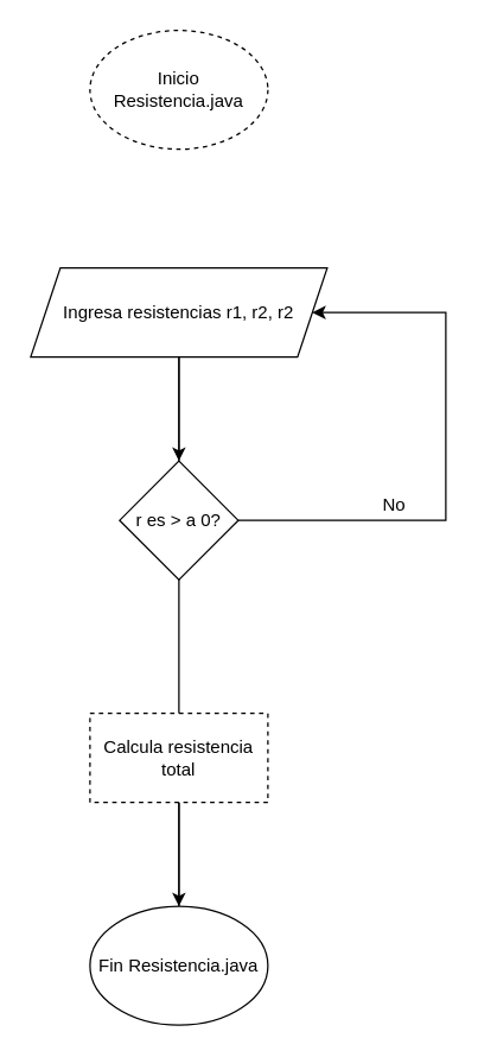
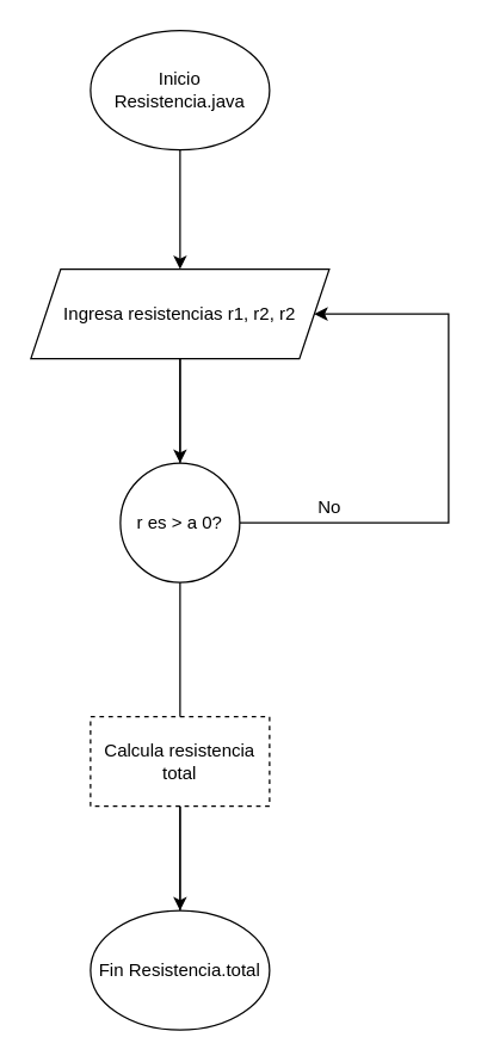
  <mxCell id="0" />
  <mxCell id="1" parent="0" />
  <mxCell id="2" value="" style="edgeStyle=orthogonalEdgeStyle;rounded=0;orthogonalLoop=1;jettySize=auto;html=1;" edge="1" parent="1" source="3"><mxGeometry relative="1" as="geometry"><mxPoint x="120" y="180" as="targetPoint" /></mxGeometry></mxCell>
- <mxCell id="3" value="Fin Resistencia.java" style="ellipse;whiteSpace=wrap;html=1;" vertex="1" parent="1"><mxGeometry x="60" y="610" width="120" height="80" as="geometry" /></mxCell>
+ <mxCell id="3" value="Fin Resistencia.total" style="ellipse;whiteSpace=wrap;html=1;" vertex="1" parent="1"><mxGeometry x="60" y="610" width="120" height="80" as="geometry" /></mxCell>
  <mxCell id="4" value="" style="edgeStyle=orthogonalEdgeStyle;rounded=0;orthogonalLoop=1;jettySize=auto;html=1;" edge="1" parent="1" source="5" target="7"><mxGeometry relative="1" as="geometry" /></mxCell>
  <mxCell id="5" value="Ingresa resistencias r1, r2, r2" style="shape=parallelogram;perimeter=parallelogramPerimeter;whiteSpace=wrap;html=1;fixedSize=1;" vertex="1" parent="1"><mxGeometry x="20" y="180" width="200" height="60" as="geometry" /></mxCell>
  <mxCell id="6" style="edgeStyle=orthogonalEdgeStyle;rounded=0;orthogonalLoop=1;jettySize=auto;html=1;exitX=1;exitY=0.5;exitDx=0;exitDy=0;entryX=1;entryY=0.5;entryDx=0;entryDy=0;" edge="1" parent="1" source="7" target="5"><mxGeometry relative="1" as="geometry"><mxPoint x="300" y="210" as="targetPoint" /><Array as="points"><mxPoint x="300" y="350" /><mxPoint x="300" y="210" /></Array></mxGeometry></mxCell>
- <mxCell id="7" value="r es &amp;gt; a 0?" style="rhombus;whiteSpace=wrap;html=1;" vertex="1" parent="1"><mxGeometry x="80" y="310" width="80" height="80" as="geometry" /></mxCell>
- <mxCell id="8" value="No" style="text;html=1;align=center;verticalAlign=middle;resizable=0;points=[];autosize=1;strokeColor=none;fillColor=none;" vertex="1" parent="1"><mxGeometry x="245" y="325" width="40" height="30" as="geometry" /></mxCell>
+ <mxCell id="7" value="r es &amp;gt; a 0?" style="ellipse;whiteSpace=wrap;html=1;" vertex="1" parent="1"><mxGeometry x="80" y="310" width="80" height="80" as="geometry" /></mxCell>
+ <mxCell id="8" value="No" style="text;html=1;align=center;verticalAlign=middle;resizable=0;points=[];autosize=1;strokeColor=none;fillColor=none;" vertex="1" parent="1"><mxGeometry x="200" y="325" width="40" height="30" as="geometry" /></mxCell>
  <mxCell id="9" value="" style="edgeStyle=orthogonalEdgeStyle;rounded=0;orthogonalLoop=1;jettySize=auto;html=1;" edge="1" parent="1" source="10"><mxGeometry relative="1" as="geometry"><mxPoint x="120" y="610" as="targetPoint" /></mxGeometry></mxCell>
  <mxCell id="10" value="Calcula resistencia total" style="whiteSpace=wrap;html=1;dashed=1;" vertex="1" parent="1"><mxGeometry x="60" y="480" width="120" height="60" as="geometry" /></mxCell>
- <mxCell id="12" value="Inicio Resistencia.java" style="ellipse;whiteSpace=wrap;html=1;dashed=1;" vertex="1" parent="1"><mxGeometry x="60" y="20" width="120" height="80" as="geometry" /></mxCell>
+ <mxCell id="11" style="edgeStyle=orthogonalEdgeStyle;rounded=0;orthogonalLoop=1;jettySize=auto;html=1;entryX=0.5;entryY=0;entryDx=0;entryDy=0;" edge="1" parent="1" source="12" target="5"><mxGeometry relative="1" as="geometry" /></mxCell>
+ <mxCell id="12" value="Inicio Resistencia.java" style="ellipse;whiteSpace=wrap;html=1;" vertex="1" parent="1"><mxGeometry x="60" y="20" width="120" height="80" as="geometry" /></mxCell>
